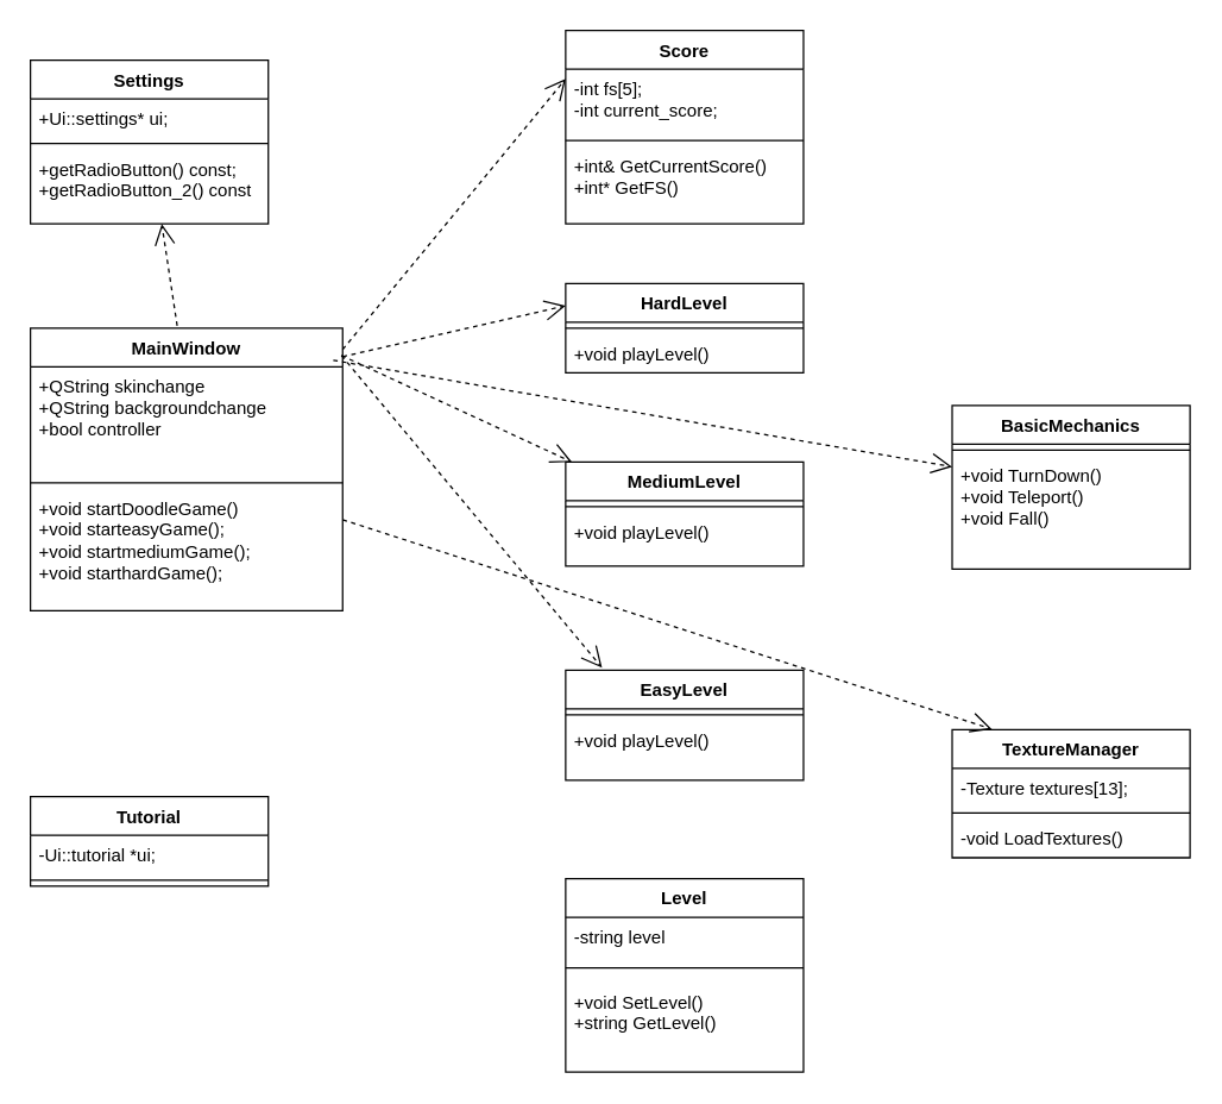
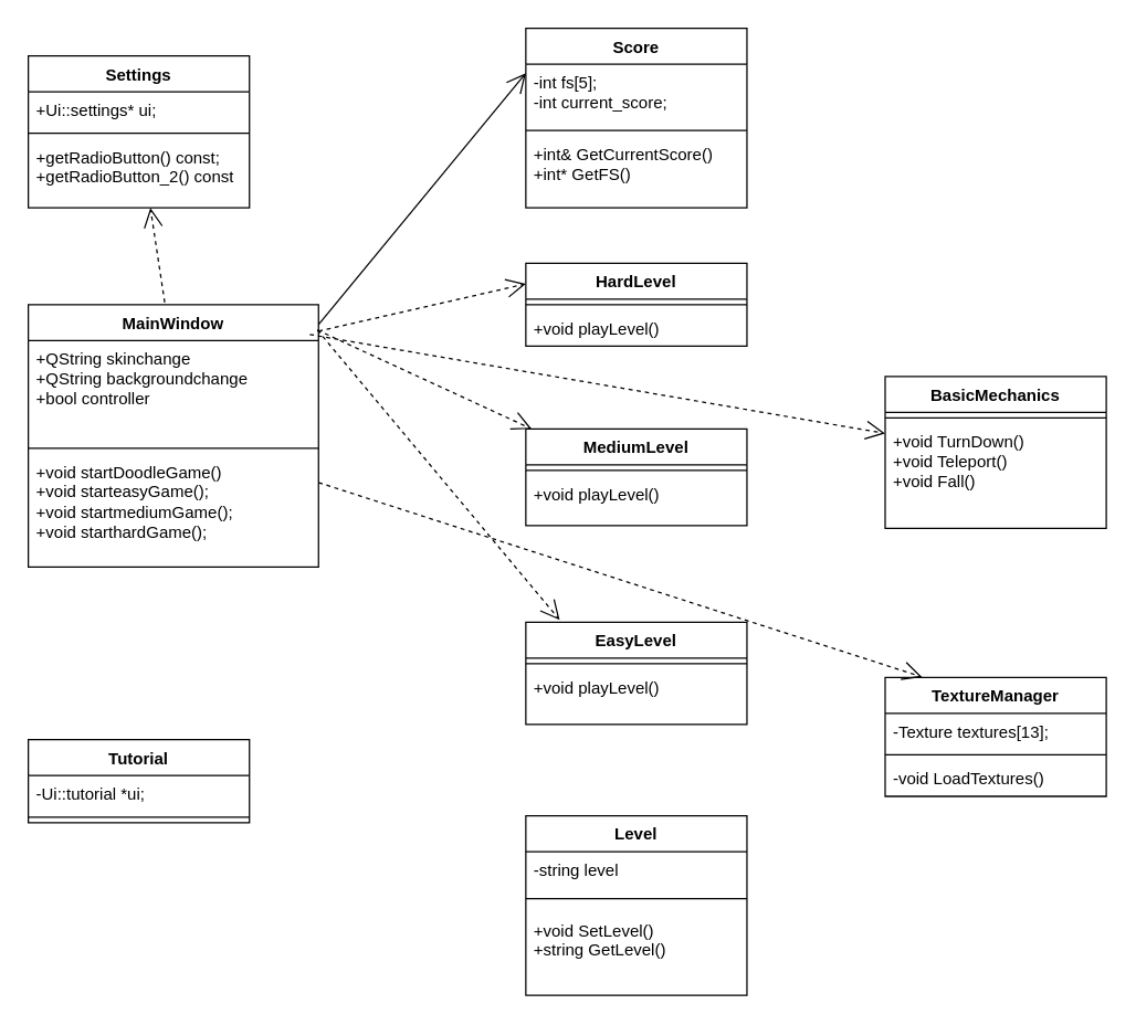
  <mxCell id="0" />
  <mxCell id="1" parent="0" />
  <mxCell id="2" value="Tutorial" style="swimlane;fontStyle=1;align=center;verticalAlign=top;childLayout=stackLayout;horizontal=1;startSize=26;horizontalStack=0;resizeParent=1;resizeParentMax=0;resizeLast=0;collapsible=1;marginBottom=0;whiteSpace=wrap;html=1;" vertex="1" parent="1"><mxGeometry y="535" width="160" height="60" as="geometry" x="20" /></mxCell>
  <mxCell id="3" value="-Ui::tutorial *ui;" style="text;strokeColor=none;fillColor=none;align=left;verticalAlign=top;spacingLeft=4;spacingRight=4;overflow=hidden;rotatable=0;points=[[0,0.5],[1,0.5]];portConstraint=eastwest;whiteSpace=wrap;html=1;" vertex="1" parent="2"><mxGeometry y="26" width="160" height="26" as="geometry" /></mxCell>
  <mxCell id="4" value="" style="line;strokeWidth=1;fillColor=none;align=left;verticalAlign=middle;spacingTop=-1;spacingLeft=3;spacingRight=3;rotatable=0;labelPosition=right;points=[];portConstraint=eastwest;strokeColor=inherit;" vertex="1" parent="2"><mxGeometry y="52" width="160" height="8" as="geometry" /></mxCell>
  <mxCell id="5" value="MainWindow" style="swimlane;fontStyle=1;align=center;verticalAlign=top;childLayout=stackLayout;horizontal=1;startSize=26;horizontalStack=0;resizeParent=1;resizeParentMax=0;resizeLast=0;collapsible=1;marginBottom=0;whiteSpace=wrap;html=1;" vertex="1" parent="1"><mxGeometry y="220" width="210" height="190" as="geometry" x="20"><mxRectangle x="174" y="210" width="110" height="30" as="alternateBounds" /></mxGeometry></mxCell>
  <mxCell id="6" value="+QString skinchange&lt;br&gt;+QString backgroundchange&lt;br&gt;+bool controller" style="text;strokeColor=none;fillColor=none;align=left;verticalAlign=top;spacingLeft=4;spacingRight=4;overflow=hidden;rotatable=0;points=[[0,0.5],[1,0.5]];portConstraint=eastwest;whiteSpace=wrap;html=1;" vertex="1" parent="5"><mxGeometry y="26" width="210" height="74" as="geometry" /></mxCell>
  <mxCell id="7" value="" style="line;strokeWidth=1;fillColor=none;align=left;verticalAlign=middle;spacingTop=-1;spacingLeft=3;spacingRight=3;rotatable=0;labelPosition=right;points=[];portConstraint=eastwest;strokeColor=inherit;" vertex="1" parent="5"><mxGeometry y="100" width="210" height="8" as="geometry" /></mxCell>
  <mxCell id="8" value="+void startDoodleGame()&lt;br&gt;+void starteasyGame();&lt;div&gt;+void startmediumGame();&lt;/div&gt;&lt;div&gt;+void starthardGame();&lt;/div&gt;" style="text;strokeColor=none;fillColor=none;align=left;verticalAlign=top;spacingLeft=4;spacingRight=4;overflow=hidden;rotatable=0;points=[[0,0.5],[1,0.5]];portConstraint=eastwest;whiteSpace=wrap;html=1;" vertex="1" parent="5"><mxGeometry y="108" width="210" height="82" as="geometry" /></mxCell>
  <mxCell id="9" value="Settings&lt;div&gt;&lt;br/&gt;&lt;/div&gt;" style="swimlane;fontStyle=1;align=center;verticalAlign=top;childLayout=stackLayout;horizontal=1;startSize=26;horizontalStack=0;resizeParent=1;resizeParentMax=0;resizeLast=0;collapsible=1;marginBottom=0;whiteSpace=wrap;html=1;" vertex="1" parent="1"><mxGeometry y="40" width="160" height="110" as="geometry" x="20" /></mxCell>
  <mxCell id="10" value="+Ui::settings* ui;" style="text;strokeColor=none;fillColor=none;align=left;verticalAlign=top;spacingLeft=4;spacingRight=4;overflow=hidden;rotatable=0;points=[[0,0.5],[1,0.5]];portConstraint=eastwest;whiteSpace=wrap;html=1;" vertex="1" parent="9"><mxGeometry y="26" width="160" height="26" as="geometry" /></mxCell>
  <mxCell id="11" value="" style="line;strokeWidth=1;fillColor=none;align=left;verticalAlign=middle;spacingTop=-1;spacingLeft=3;spacingRight=3;rotatable=0;labelPosition=right;points=[];portConstraint=eastwest;strokeColor=inherit;" vertex="1" parent="9"><mxGeometry y="52" width="160" height="8" as="geometry" /></mxCell>
  <mxCell id="12" value="+getRadioButton() const;&lt;br&gt;+getRadioButton_2() const" style="text;strokeColor=none;fillColor=none;align=left;verticalAlign=top;spacingLeft=4;spacingRight=4;overflow=hidden;rotatable=0;points=[[0,0.5],[1,0.5]];portConstraint=eastwest;whiteSpace=wrap;html=1;" vertex="1" parent="9"><mxGeometry y="60" width="160" height="50" as="geometry" /></mxCell>
  <mxCell id="13" value="Score" style="swimlane;fontStyle=1;align=center;verticalAlign=top;childLayout=stackLayout;horizontal=1;startSize=26;horizontalStack=0;resizeParent=1;resizeParentMax=0;resizeLast=0;collapsible=1;marginBottom=0;whiteSpace=wrap;html=1;" vertex="1" parent="1"><mxGeometry x="380" y="20" width="160" height="130" as="geometry" /></mxCell>
  <mxCell id="14" value="-int fs[5];&lt;br&gt;-int current_score;" style="text;strokeColor=none;fillColor=none;align=left;verticalAlign=top;spacingLeft=4;spacingRight=4;overflow=hidden;rotatable=0;points=[[0,0.5],[1,0.5]];portConstraint=eastwest;whiteSpace=wrap;html=1;" vertex="1" parent="13"><mxGeometry y="26" width="160" height="44" as="geometry" /></mxCell>
  <mxCell id="15" value="" style="line;strokeWidth=1;fillColor=none;align=left;verticalAlign=middle;spacingTop=-1;spacingLeft=3;spacingRight=3;rotatable=0;labelPosition=right;points=[];portConstraint=eastwest;strokeColor=inherit;" vertex="1" parent="13"><mxGeometry y="70" width="160" height="8" as="geometry" /></mxCell>
  <mxCell id="16" value="+int&amp;amp; GetCurrentScore()&lt;br&gt;+int* GetFS()" style="text;strokeColor=none;fillColor=none;align=left;verticalAlign=top;spacingLeft=4;spacingRight=4;overflow=hidden;rotatable=0;points=[[0,0.5],[1,0.5]];portConstraint=eastwest;whiteSpace=wrap;html=1;" vertex="1" parent="13"><mxGeometry y="78" width="160" height="52" as="geometry" /></mxCell>
  <mxCell id="17" value="HardLevel" style="swimlane;fontStyle=1;align=center;verticalAlign=top;childLayout=stackLayout;horizontal=1;startSize=26;horizontalStack=0;resizeParent=1;resizeParentMax=0;resizeLast=0;collapsible=1;marginBottom=0;whiteSpace=wrap;html=1;" vertex="1" parent="1"><mxGeometry x="380" y="190" width="160" height="60" as="geometry" /></mxCell>
  <mxCell id="18" value="" style="line;strokeWidth=1;fillColor=none;align=left;verticalAlign=middle;spacingTop=-1;spacingLeft=3;spacingRight=3;rotatable=0;labelPosition=right;points=[];portConstraint=eastwest;strokeColor=inherit;" vertex="1" parent="17"><mxGeometry y="26" width="160" height="8" as="geometry" /></mxCell>
  <mxCell id="19" value="+void playLevel()" style="text;strokeColor=none;fillColor=none;align=left;verticalAlign=top;spacingLeft=4;spacingRight=4;overflow=hidden;rotatable=0;points=[[0,0.5],[1,0.5]];portConstraint=eastwest;whiteSpace=wrap;html=1;" vertex="1" parent="17"><mxGeometry y="34" width="160" height="26" as="geometry" /></mxCell>
  <mxCell id="20" value="MediumLevel" style="swimlane;fontStyle=1;align=center;verticalAlign=top;childLayout=stackLayout;horizontal=1;startSize=26;horizontalStack=0;resizeParent=1;resizeParentMax=0;resizeLast=0;collapsible=1;marginBottom=0;whiteSpace=wrap;html=1;" vertex="1" parent="1"><mxGeometry x="380" y="310" width="160" height="70" as="geometry" /></mxCell>
  <mxCell id="21" value="" style="line;strokeWidth=1;fillColor=none;align=left;verticalAlign=middle;spacingTop=-1;spacingLeft=3;spacingRight=3;rotatable=0;labelPosition=right;points=[];portConstraint=eastwest;strokeColor=inherit;" vertex="1" parent="20"><mxGeometry y="26" width="160" height="8" as="geometry" /></mxCell>
  <mxCell id="22" value="+void playLevel()" style="text;strokeColor=none;fillColor=none;align=left;verticalAlign=top;spacingLeft=4;spacingRight=4;overflow=hidden;rotatable=0;points=[[0,0.5],[1,0.5]];portConstraint=eastwest;whiteSpace=wrap;html=1;" vertex="1" parent="20"><mxGeometry y="34" width="160" height="36" as="geometry" /></mxCell>
  <mxCell id="23" value="EasyLevel" style="swimlane;fontStyle=1;align=center;verticalAlign=top;childLayout=stackLayout;horizontal=1;startSize=26;horizontalStack=0;resizeParent=1;resizeParentMax=0;resizeLast=0;collapsible=1;marginBottom=0;whiteSpace=wrap;html=1;" vertex="1" parent="1"><mxGeometry x="380" y="450" width="160" height="74" as="geometry" /></mxCell>
  <mxCell id="24" value="" style="line;strokeWidth=1;fillColor=none;align=left;verticalAlign=middle;spacingTop=-1;spacingLeft=3;spacingRight=3;rotatable=0;labelPosition=right;points=[];portConstraint=eastwest;strokeColor=inherit;" vertex="1" parent="23"><mxGeometry y="26" width="160" height="8" as="geometry" /></mxCell>
  <mxCell id="25" value="+void playLevel()" style="text;strokeColor=none;fillColor=none;align=left;verticalAlign=top;spacingLeft=4;spacingRight=4;overflow=hidden;rotatable=0;points=[[0,0.5],[1,0.5]];portConstraint=eastwest;whiteSpace=wrap;html=1;" vertex="1" parent="23"><mxGeometry y="34" width="160" height="40" as="geometry" /></mxCell>
  <mxCell id="26" value="Level" style="swimlane;fontStyle=1;align=center;verticalAlign=top;childLayout=stackLayout;horizontal=1;startSize=26;horizontalStack=0;resizeParent=1;resizeParentMax=0;resizeLast=0;collapsible=1;marginBottom=0;whiteSpace=wrap;html=1;" vertex="1" parent="1"><mxGeometry x="380" y="590" width="160" height="130" as="geometry" /></mxCell>
  <mxCell id="27" value="-string level" style="text;strokeColor=none;fillColor=none;align=left;verticalAlign=top;spacingLeft=4;spacingRight=4;overflow=hidden;rotatable=0;points=[[0,0.5],[1,0.5]];portConstraint=eastwest;whiteSpace=wrap;html=1;" vertex="1" parent="26"><mxGeometry y="26" width="160" height="24" as="geometry" /></mxCell>
  <mxCell id="28" value="" style="line;strokeWidth=1;fillColor=none;align=left;verticalAlign=middle;spacingTop=-1;spacingLeft=3;spacingRight=3;rotatable=0;labelPosition=right;points=[];portConstraint=eastwest;strokeColor=inherit;" vertex="1" parent="26"><mxGeometry y="50" width="160" height="20" as="geometry" /></mxCell>
  <mxCell id="29" value="+void SetLevel()&lt;br style=&quot;border-color: var(--border-color);&quot;&gt;+string GetLevel()" style="text;strokeColor=none;fillColor=none;align=left;verticalAlign=top;spacingLeft=4;spacingRight=4;overflow=hidden;rotatable=0;points=[[0,0.5],[1,0.5]];portConstraint=eastwest;whiteSpace=wrap;html=1;" vertex="1" parent="26"><mxGeometry y="70" width="160" height="60" as="geometry" /></mxCell>
  <mxCell id="30" value="" style="endArrow=open;endSize=12;dashed=1;html=1;rounded=0;exitX=0.47;exitY=-0.008;exitDx=0;exitDy=0;exitPerimeter=0;" edge="1" parent="1" source="5" target="9"><mxGeometry width="160" relative="1" as="geometry"><mxPoint x="350" y="240" as="sourcePoint" /><mxPoint x="510" y="240" as="targetPoint" /></mxGeometry></mxCell>
- <mxCell id="31" value="" style="endArrow=open;endSize=12;dashed=1;html=1;rounded=0;exitX=1;exitY=0.076;exitDx=0;exitDy=0;exitPerimeter=0;entryX=0;entryY=0.25;entryDx=0;entryDy=0;" edge="1" parent="1" source="5" target="13"><mxGeometry width="160" relative="1" as="geometry"><mxPoint x="350" y="340" as="sourcePoint" /><mxPoint x="510" y="340" as="targetPoint" /></mxGeometry></mxCell>
+ <mxCell id="31" value="" style="endArrow=open;endSize=12;dashed=0;html=1;rounded=0;exitX=1;exitY=0.076;exitDx=0;exitDy=0;exitPerimeter=0;entryX=0;entryY=0.25;entryDx=0;entryDy=0;" edge="1" parent="1" source="5" target="13"><mxGeometry width="160" relative="1" as="geometry"><mxPoint x="350" y="340" as="sourcePoint" /><mxPoint x="510" y="340" as="targetPoint" /></mxGeometry></mxCell>
  <mxCell id="32" value="" style="endArrow=open;endSize=12;dashed=1;html=1;rounded=0;exitX=1;exitY=0.101;exitDx=0;exitDy=0;exitPerimeter=0;entryX=0;entryY=0.25;entryDx=0;entryDy=0;" edge="1" parent="1" source="5" target="17"><mxGeometry width="160" relative="1" as="geometry"><mxPoint x="350" y="340" as="sourcePoint" /><mxPoint x="510" y="340" as="targetPoint" /></mxGeometry></mxCell>
  <mxCell id="33" value="" style="endArrow=open;endSize=12;dashed=1;html=1;rounded=0;exitX=0.996;exitY=0.097;exitDx=0;exitDy=0;exitPerimeter=0;" edge="1" parent="1" source="5" target="20"><mxGeometry width="160" relative="1" as="geometry"><mxPoint x="350" y="340" as="sourcePoint" /><mxPoint x="510" y="340" as="targetPoint" /></mxGeometry></mxCell>
  <mxCell id="34" value="" style="endArrow=open;endSize=12;dashed=1;html=1;rounded=0;exitX=0.996;exitY=0.097;exitDx=0;exitDy=0;exitPerimeter=0;entryX=0.153;entryY=-0.023;entryDx=0;entryDy=0;entryPerimeter=0;" edge="1" parent="1" source="5" target="23"><mxGeometry width="160" relative="1" as="geometry"><mxPoint x="350" y="340" as="sourcePoint" /><mxPoint x="510" y="340" as="targetPoint" /></mxGeometry></mxCell>
  <mxCell id="35" value="TextureManager" style="swimlane;fontStyle=1;align=center;verticalAlign=top;childLayout=stackLayout;horizontal=1;startSize=26;horizontalStack=0;resizeParent=1;resizeParentMax=0;resizeLast=0;collapsible=1;marginBottom=0;whiteSpace=wrap;html=1;" vertex="1" parent="1"><mxGeometry x="640" y="490" width="160" height="86" as="geometry" /></mxCell>
  <mxCell id="36" value="-Texture textures[13];" style="text;strokeColor=none;fillColor=none;align=left;verticalAlign=top;spacingLeft=4;spacingRight=4;overflow=hidden;rotatable=0;points=[[0,0.5],[1,0.5]];portConstraint=eastwest;whiteSpace=wrap;html=1;" vertex="1" parent="35"><mxGeometry y="26" width="160" height="26" as="geometry" /></mxCell>
  <mxCell id="37" value="" style="line;strokeWidth=1;fillColor=none;align=left;verticalAlign=middle;spacingTop=-1;spacingLeft=3;spacingRight=3;rotatable=0;labelPosition=right;points=[];portConstraint=eastwest;strokeColor=inherit;" vertex="1" parent="35"><mxGeometry y="52" width="160" height="8" as="geometry" /></mxCell>
  <mxCell id="38" value="-void LoadTextures()" style="text;strokeColor=none;fillColor=none;align=left;verticalAlign=top;spacingLeft=4;spacingRight=4;overflow=hidden;rotatable=0;points=[[0,0.5],[1,0.5]];portConstraint=eastwest;whiteSpace=wrap;html=1;" vertex="1" parent="35"><mxGeometry y="60" width="160" height="26" as="geometry" /></mxCell>
  <mxCell id="39" value="BasicMechanics" style="swimlane;fontStyle=1;align=center;verticalAlign=top;childLayout=stackLayout;horizontal=1;startSize=26;horizontalStack=0;resizeParent=1;resizeParentMax=0;resizeLast=0;collapsible=1;marginBottom=0;whiteSpace=wrap;html=1;" vertex="1" parent="1"><mxGeometry x="640" y="272" width="160" height="110" as="geometry" /></mxCell>
  <mxCell id="40" value="" style="line;strokeWidth=1;fillColor=none;align=left;verticalAlign=middle;spacingTop=-1;spacingLeft=3;spacingRight=3;rotatable=0;labelPosition=right;points=[];portConstraint=eastwest;strokeColor=inherit;" vertex="1" parent="39"><mxGeometry y="26" width="160" height="8" as="geometry" /></mxCell>
  <mxCell id="41" value="+void TurnDown()&lt;br&gt;+void Teleport()&lt;br&gt;+void Fall()" style="text;strokeColor=none;fillColor=none;align=left;verticalAlign=top;spacingLeft=4;spacingRight=4;overflow=hidden;rotatable=0;points=[[0,0.5],[1,0.5]];portConstraint=eastwest;whiteSpace=wrap;html=1;" vertex="1" parent="39"><mxGeometry y="34" width="160" height="76" as="geometry" /></mxCell>
  <mxCell id="42" value="" style="endArrow=open;endSize=12;dashed=1;html=1;rounded=0;exitX=0.97;exitY=-0.059;exitDx=0;exitDy=0;exitPerimeter=0;" edge="1" parent="1" source="6" target="39"><mxGeometry width="160" relative="1" as="geometry"><mxPoint x="239" y="248" as="sourcePoint" /><mxPoint x="414" y="478" as="targetPoint" /></mxGeometry></mxCell>
  <mxCell id="43" value="" style="endArrow=open;endSize=12;dashed=1;html=1;rounded=0;entryX=0.167;entryY=-0.005;entryDx=0;entryDy=0;entryPerimeter=0;" edge="1" parent="1" source="5" target="35"><mxGeometry width="160" relative="1" as="geometry"><mxPoint x="249" y="258" as="sourcePoint" /><mxPoint x="424" y="488" as="targetPoint" /></mxGeometry></mxCell>
